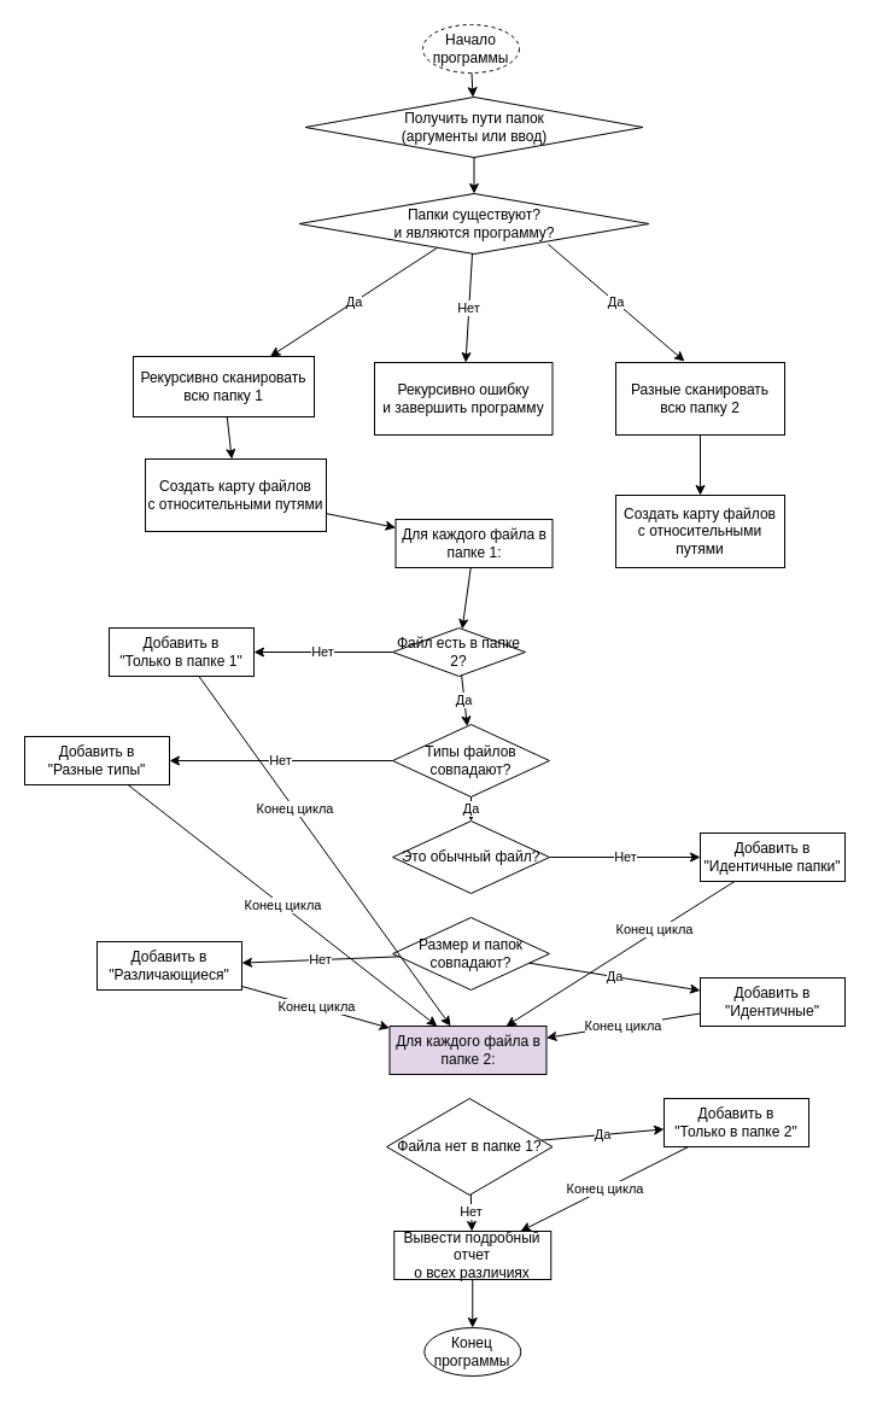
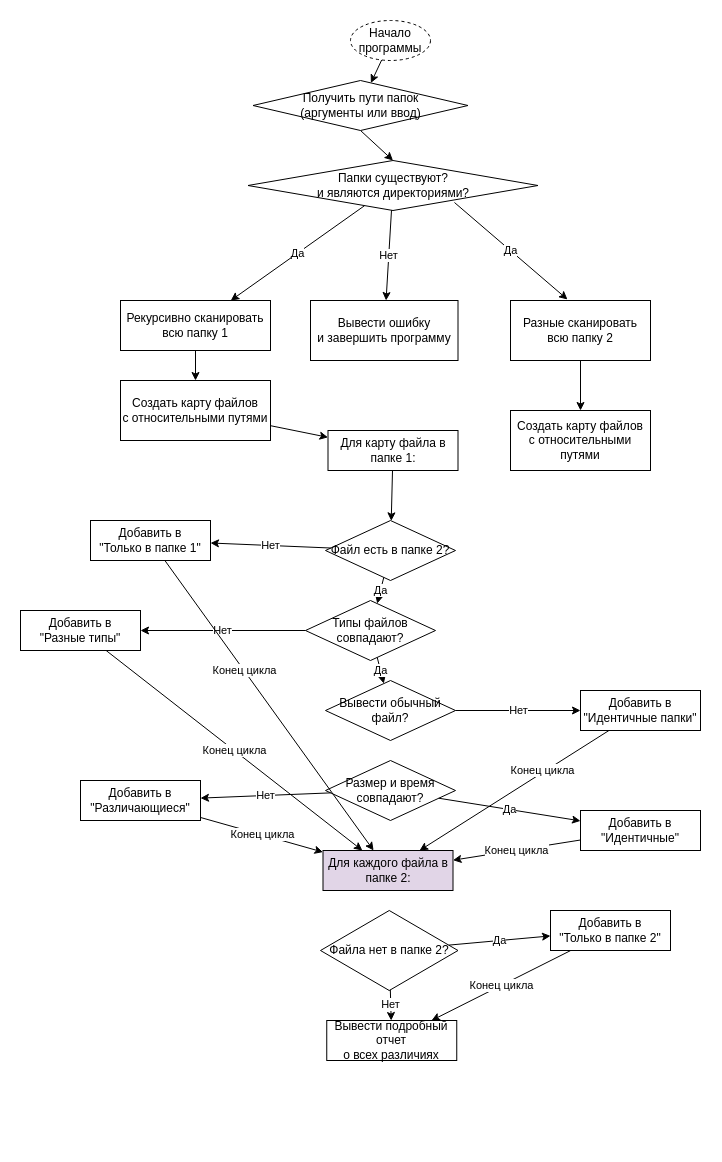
  <mxCell id="0" />
  <mxCell id="1" parent="0" />
  <mxCell id="2" value="Начало программы" style="ellipse;whiteSpace=wrap;html=1;aspect=fixed;dashed=1;" vertex="1" parent="1"><mxGeometry x="350" y="20" width="80" height="40" as="geometry" /></mxCell>
  <mxCell id="3" style="edgeStyle=none;html=1;exitX=0.5;exitY=1;exitDx=0;exitDy=0;entryX=0.5;entryY=0;entryDx=0;entryDy=0;" edge="1" parent="1" source="4" target="5"><mxGeometry relative="1" as="geometry"><mxPoint x="390" y="140" as="targetPoint" /></mxGeometry></mxCell>
- <mxCell id="4" value="Получить пути папок&#10;(аргументы или ввод)" style="rhombus;whiteSpace=wrap;html=1;" vertex="1" parent="1"><mxGeometry x="252.5" y="80" width="280" height="50" as="geometry" /></mxCell>
- <mxCell id="5" value="Папки существуют?&#10;и являются программу?" style="rhombus;whiteSpace=wrap;html=1;" vertex="1" parent="1"><mxGeometry x="247.5" y="160" width="290" height="50" as="geometry" /></mxCell>
- <mxCell id="6" value="Рекурсивно ошибку&#10;и завершить программу" style="rounded=0;whiteSpace=wrap;html=1;" vertex="1" parent="1"><mxGeometry x="310" y="300" width="147.5" height="60" as="geometry" /></mxCell>
- <mxCell id="7" value="Рекурсивно сканировать&#10;всю папку 1" style="rounded=0;whiteSpace=wrap;html=1;" vertex="1" parent="1"><mxGeometry x="110" y="295" width="150" height="50" as="geometry" /></mxCell>
+ <mxCell id="4" value="Получить пути папок&#10;(аргументы или ввод)" style="rhombus;whiteSpace=wrap;html=1;" vertex="1" parent="1"><mxGeometry x="252.5" y="80" width="215" height="50" as="geometry" /></mxCell>
+ <mxCell id="5" value="Папки существуют?&#10;и являются директориями?" style="rhombus;whiteSpace=wrap;html=1;" vertex="1" parent="1"><mxGeometry x="247.5" y="160" width="290" height="50" as="geometry" /></mxCell>
+ <mxCell id="6" value="Вывести ошибку&#10;и завершить программу" style="rounded=0;whiteSpace=wrap;html=1;" vertex="1" parent="1"><mxGeometry x="310" y="300" width="147.5" height="60" as="geometry" /></mxCell>
+ <mxCell id="7" value="Рекурсивно сканировать&#10;всю папку 1" style="rounded=0;whiteSpace=wrap;html=1;" vertex="1" parent="1"><mxGeometry x="120" y="300" width="150" height="50" as="geometry" /></mxCell>
  <mxCell id="8" value="Разные сканировать&#10;всю папку 2" style="rounded=0;whiteSpace=wrap;html=1;" vertex="1" parent="1"><mxGeometry x="510" y="300" width="140" height="60" as="geometry" /></mxCell>
  <mxCell id="9" value="Создать карту файлов&#10;с относительными путями" style="rounded=0;whiteSpace=wrap;html=1;" vertex="1" parent="1"><mxGeometry x="120" y="380" width="150" height="60" as="geometry" /></mxCell>
  <mxCell id="10" value="Создать карту файлов&#10;с относительными путями" style="rounded=0;whiteSpace=wrap;html=1;" vertex="1" parent="1"><mxGeometry x="510" y="410" width="140" height="60" as="geometry" /></mxCell>
- <mxCell id="11" value="Для каждого файла в папке 1:" style="rounded=0;whiteSpace=wrap;html=1;" vertex="1" parent="1"><mxGeometry x="327.5" y="430" width="130" height="40" as="geometry" /></mxCell>
- <mxCell id="12" value="Файл есть в папке 2?" style="rhombus;whiteSpace=wrap;html=1;" vertex="1" parent="1"><mxGeometry x="325" y="520" width="110" height="40" as="geometry" /></mxCell>
+ <mxCell id="11" value="Для карту файла в папке 1:" style="rounded=0;whiteSpace=wrap;html=1;" vertex="1" parent="1"><mxGeometry x="327.5" y="430" width="130" height="40" as="geometry" /></mxCell>
+ <mxCell id="12" value="Файл есть в папке 2?" style="rhombus;whiteSpace=wrap;html=1;" vertex="1" parent="1"><mxGeometry x="325" y="520" width="130" height="60" as="geometry" /></mxCell>
  <mxCell id="13" value="Добавить в&#10;&quot;Только в папке 1&quot;" style="rounded=0;whiteSpace=wrap;html=1;" vertex="1" parent="1"><mxGeometry x="90" y="520" width="120" height="40" as="geometry" /></mxCell>
- <mxCell id="14" value="Типы файлов совпадают?" style="rhombus;whiteSpace=wrap;html=1;" vertex="1" parent="1"><mxGeometry x="325" y="600" width="130" height="60" as="geometry" /></mxCell>
+ <mxCell id="14" value="Типы файлов совпадают?" style="rhombus;whiteSpace=wrap;html=1;" vertex="1" parent="1"><mxGeometry x="305" y="600" width="130" height="60" as="geometry" /></mxCell>
  <mxCell id="15" value="Добавить в&#10;&quot;Разные типы&quot;" style="rounded=0;whiteSpace=wrap;html=1;" vertex="1" parent="1"><mxGeometry x="20" y="610" width="120" height="40" as="geometry" /></mxCell>
- <mxCell id="16" value="Это обычный файл?" style="rhombus;whiteSpace=wrap;html=1;" vertex="1" parent="1"><mxGeometry x="325" y="680" width="130" height="60" as="geometry" /></mxCell>
- <mxCell id="17" value="Размер и папок&#10;совпадают?" style="rhombus;whiteSpace=wrap;html=1;" vertex="1" parent="1"><mxGeometry x="325" y="760" width="130" height="60" as="geometry" /></mxCell>
+ <mxCell id="16" value="Вывести обычный файл?" style="rhombus;whiteSpace=wrap;html=1;" vertex="1" parent="1"><mxGeometry x="325" y="680" width="130" height="60" as="geometry" /></mxCell>
+ <mxCell id="17" value="Размер и время&#10;совпадают?" style="rhombus;whiteSpace=wrap;html=1;" vertex="1" parent="1"><mxGeometry x="325" y="760" width="130" height="60" as="geometry" /></mxCell>
  <mxCell id="18" value="Добавить в&#10;&quot;Различающиеся&quot;" style="rounded=0;whiteSpace=wrap;html=1;" vertex="1" parent="1"><mxGeometry x="80" y="780" width="120" height="40" as="geometry" /></mxCell>
  <mxCell id="19" value="Добавить в&#10;&quot;Идентичные&quot;" style="rounded=0;whiteSpace=wrap;html=1;" vertex="1" parent="1"><mxGeometry x="580" y="810" width="120" height="40" as="geometry" /></mxCell>
  <mxCell id="20" value="Добавить в&#10;&quot;Идентичные папки&quot;" style="rounded=0;whiteSpace=wrap;html=1;" vertex="1" parent="1"><mxGeometry x="580" y="690" width="120" height="40" as="geometry" /></mxCell>
  <mxCell id="21" value="Для каждого файла в папке 2:" style="rounded=0;whiteSpace=wrap;html=1;fillColor=#e1d5e7;" vertex="1" parent="1"><mxGeometry x="322.5" y="850" width="130" height="40" as="geometry" /></mxCell>
  <mxCell id="22" style="edgeStyle=none;html=1;exitX=0.5;exitY=1;exitDx=0;exitDy=0;" edge="1" parent="1" source="23"><mxGeometry relative="1" as="geometry"><mxPoint x="390" y="970" as="targetPoint" /></mxGeometry></mxCell>
- <mxCell id="23" value="Файла нет в папке 1?" style="rhombus;whiteSpace=wrap;html=1;" vertex="1" parent="1"><mxGeometry x="320" y="910" width="137.5" height="80" as="geometry" /></mxCell>
+ <mxCell id="23" value="Файла нет в папке 2?" style="rhombus;whiteSpace=wrap;html=1;" vertex="1" parent="1"><mxGeometry x="320" y="910" width="137.5" height="80" as="geometry" /></mxCell>
  <mxCell id="24" value="Добавить в&#10;&quot;Только в папке 2&quot;" style="rounded=0;whiteSpace=wrap;html=1;" vertex="1" parent="1"><mxGeometry x="550" y="910" width="120" height="40" as="geometry" /></mxCell>
  <mxCell id="25" value="Вывести подробный отчет&#10;о всех различиях" style="rounded=0;whiteSpace=wrap;html=1;" vertex="1" parent="1"><mxGeometry x="326.25" y="1020" width="130" height="40" as="geometry" /></mxCell>
- <mxCell id="26" value="Конец программы" style="ellipse;whiteSpace=wrap;html=1;aspect=fixed;" vertex="1" parent="1"><mxGeometry x="351.25" y="1100" width="80" height="40" as="geometry" /></mxCell>
  <mxCell id="27" value="" style="endArrow=classic;html=1;rounded=0;" edge="1" parent="1" source="2" target="4"><mxGeometry width="50" height="50" relative="1" as="geometry"><mxPoint x="390" y="60" as="sourcePoint" /><mxPoint x="440" y="10" as="targetPoint" /></mxGeometry></mxCell>
  <mxCell id="28" value="Нет" style="endArrow=classic;html=1;rounded=0;" edge="1" parent="1" source="5" target="6"><mxGeometry width="50" height="50" relative="1" as="geometry"><mxPoint x="325" y="190" as="sourcePoint" /><mxPoint x="275" y="140" as="targetPoint" /></mxGeometry></mxCell>
  <mxCell id="29" value="Да" style="endArrow=classic;html=1;rounded=0;" edge="1" parent="1" source="5" target="7"><mxGeometry width="50" height="50" relative="1" as="geometry"><mxPoint x="390" y="190" as="sourcePoint" /><mxPoint x="390" y="220" as="targetPoint" /></mxGeometry></mxCell>
  <mxCell id="30" value="" style="endArrow=classic;html=1;rounded=0;" edge="1" parent="1" source="7" target="9"><mxGeometry width="50" height="50" relative="1" as="geometry"><mxPoint x="210" y="360" as="sourcePoint" /><mxPoint x="210" y="380" as="targetPoint" /></mxGeometry></mxCell>
  <mxCell id="31" value="" style="endArrow=classic;html=1;rounded=0;" edge="1" parent="1" source="8" target="10"><mxGeometry width="50" height="50" relative="1" as="geometry"><mxPoint x="570" y="360" as="sourcePoint" /><mxPoint x="570" y="380" as="targetPoint" /></mxGeometry></mxCell>
  <mxCell id="32" value="" style="endArrow=classic;html=1;rounded=0;" edge="1" parent="1" source="9" target="11"><mxGeometry width="50" height="50" relative="1" as="geometry"><mxPoint x="210" y="420" as="sourcePoint" /><mxPoint x="390" y="440" as="targetPoint" /></mxGeometry></mxCell>
  <mxCell id="33" value="" style="endArrow=classic;html=1;rounded=0;" edge="1" parent="1" source="11" target="12"><mxGeometry width="50" height="50" relative="1" as="geometry"><mxPoint x="390" y="500" as="sourcePoint" /><mxPoint x="390" y="520" as="targetPoint" /></mxGeometry></mxCell>
  <mxCell id="34" value="Нет" style="endArrow=classic;html=1;rounded=0;" edge="1" parent="1" source="12" target="13"><mxGeometry width="50" height="50" relative="1" as="geometry"><mxPoint x="325" y="550" as="sourcePoint" /><mxPoint x="270" y="540" as="targetPoint" /></mxGeometry></mxCell>
  <mxCell id="35" value="Да" style="endArrow=classic;html=1;rounded=0;" edge="1" parent="1" source="12" target="14"><mxGeometry width="50" height="50" relative="1" as="geometry"><mxPoint x="455" y="550" as="sourcePoint" /><mxPoint x="455" y="570" as="targetPoint" /></mxGeometry></mxCell>
  <mxCell id="36" value="Нет" style="endArrow=classic;html=1;rounded=0;" edge="1" parent="1" source="14" target="15"><mxGeometry width="50" height="50" relative="1" as="geometry"><mxPoint x="325" y="630" as="sourcePoint" /><mxPoint x="270" y="620" as="targetPoint" /></mxGeometry></mxCell>
  <mxCell id="37" value="Да" style="endArrow=classic;html=1;rounded=0;" edge="1" parent="1" source="14" target="16"><mxGeometry width="50" height="50" relative="1" as="geometry"><mxPoint x="455" y="630" as="sourcePoint" /><mxPoint x="455" y="650" as="targetPoint" /></mxGeometry></mxCell>
  <mxCell id="38" value="Нет" style="endArrow=classic;html=1;rounded=0;" edge="1" parent="1" source="16" target="20"><mxGeometry width="50" height="50" relative="1" as="geometry"><mxPoint x="325" y="710" as="sourcePoint" /><mxPoint x="510" y="680" as="targetPoint" /></mxGeometry></mxCell>
  <mxCell id="39" value="Нет" style="endArrow=classic;html=1;rounded=0;" edge="1" parent="1" source="17" target="18"><mxGeometry width="50" height="50" relative="1" as="geometry"><mxPoint x="325" y="790" as="sourcePoint" /><mxPoint x="270" y="780" as="targetPoint" /></mxGeometry></mxCell>
  <mxCell id="40" value="Да" style="endArrow=classic;html=1;rounded=0;" edge="1" parent="1" source="17" target="19"><mxGeometry width="50" height="50" relative="1" as="geometry"><mxPoint x="455" y="790" as="sourcePoint" /><mxPoint x="570" y="780" as="targetPoint" /></mxGeometry></mxCell>
  <mxCell id="41" value="Конец цикла" style="endArrow=classic;html=1;rounded=0;" edge="1" parent="1" source="13" target="21"><mxGeometry x="-0.241" width="50" height="50" relative="1" as="geometry"><mxPoint x="210" y="560" as="sourcePoint" /><mxPoint x="390" y="820" as="targetPoint" /><mxPoint as="offset" /></mxGeometry></mxCell>
  <mxCell id="42" value="Конец цикла" style="endArrow=classic;html=1;rounded=0;" edge="1" parent="1" source="15" target="21"><mxGeometry width="50" height="50" relative="1" as="geometry"><mxPoint x="210" y="640" as="sourcePoint" /><mxPoint x="390" y="820" as="targetPoint" /></mxGeometry></mxCell>
  <mxCell id="43" value="Конец цикла" style="endArrow=classic;html=1;rounded=0;" edge="1" parent="1" source="18" target="21"><mxGeometry width="50" height="50" relative="1" as="geometry"><mxPoint x="210" y="800" as="sourcePoint" /><mxPoint x="390" y="820" as="targetPoint" /></mxGeometry></mxCell>
  <mxCell id="44" value="Конец цикла" style="endArrow=classic;html=1;rounded=0;" edge="1" parent="1" source="19" target="21"><mxGeometry width="50" height="50" relative="1" as="geometry"><mxPoint x="570" y="800" as="sourcePoint" /><mxPoint x="390" y="820" as="targetPoint" /></mxGeometry></mxCell>
  <mxCell id="45" value="Конец цикла" style="endArrow=classic;html=1;rounded=0;" edge="1" parent="1" source="20" target="21"><mxGeometry x="-0.313" y="-2" width="50" height="50" relative="1" as="geometry"><mxPoint x="570" y="720" as="sourcePoint" /><mxPoint x="390" y="820" as="targetPoint" /><mxPoint as="offset" /></mxGeometry></mxCell>
  <mxCell id="46" value="Да" style="endArrow=classic;html=1;rounded=0;" edge="1" parent="1" source="23" target="24"><mxGeometry width="50" height="50" relative="1" as="geometry"><mxPoint x="455" y="930" as="sourcePoint" /><mxPoint x="570" y="920" as="targetPoint" /></mxGeometry></mxCell>
  <mxCell id="47" value="Конец цикла" style="endArrow=classic;html=1;rounded=0;" edge="1" parent="1" source="24" target="25"><mxGeometry width="50" height="50" relative="1" as="geometry"><mxPoint x="570" y="940" as="sourcePoint" /><mxPoint x="390" y="960" as="targetPoint" /></mxGeometry></mxCell>
- <mxCell id="48" value="" style="endArrow=classic;html=1;rounded=0;" edge="1" parent="1" source="25" target="26"><mxGeometry width="50" height="50" relative="1" as="geometry"><mxPoint x="390" y="1020" as="sourcePoint" /><mxPoint x="390" y="1040" as="targetPoint" /></mxGeometry></mxCell>
  <mxCell id="49" value="Нет" style="endArrow=classic;html=1;rounded=0;" edge="1" parent="1" source="23" target="25"><mxGeometry width="50" height="50" relative="1" as="geometry"><mxPoint x="325" y="930" as="sourcePoint" /><mxPoint x="325" y="960" as="targetPoint" /></mxGeometry></mxCell>
  <mxCell id="50" value="Да" style="endArrow=classic;html=1;rounded=0;entryX=0.407;entryY=-0.017;entryDx=0;entryDy=0;entryPerimeter=0;exitX=0.712;exitY=0.84;exitDx=0;exitDy=0;exitPerimeter=0;" edge="1" parent="1" source="5" target="8"><mxGeometry width="50" height="50" relative="1" as="geometry"><mxPoint x="671.5" y="160" as="sourcePoint" /><mxPoint x="537.5" y="255" as="targetPoint" /></mxGeometry></mxCell>
